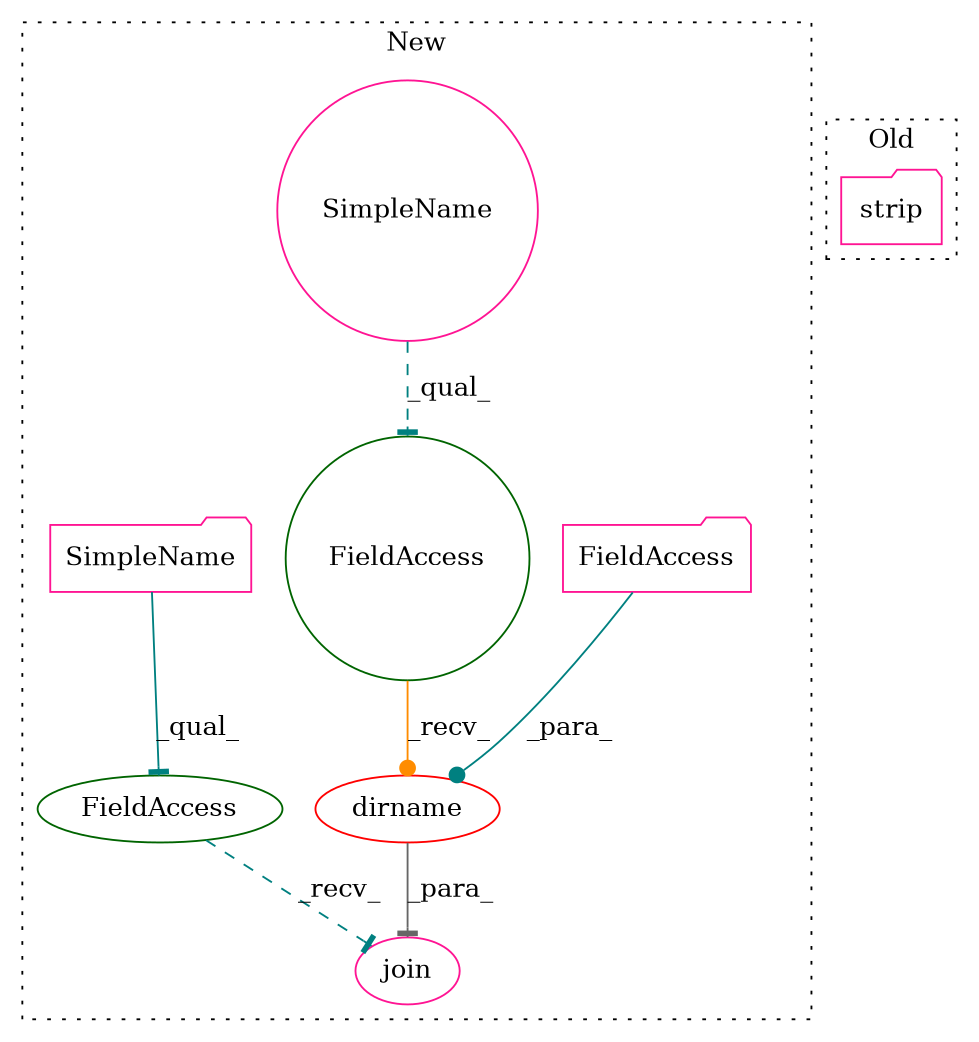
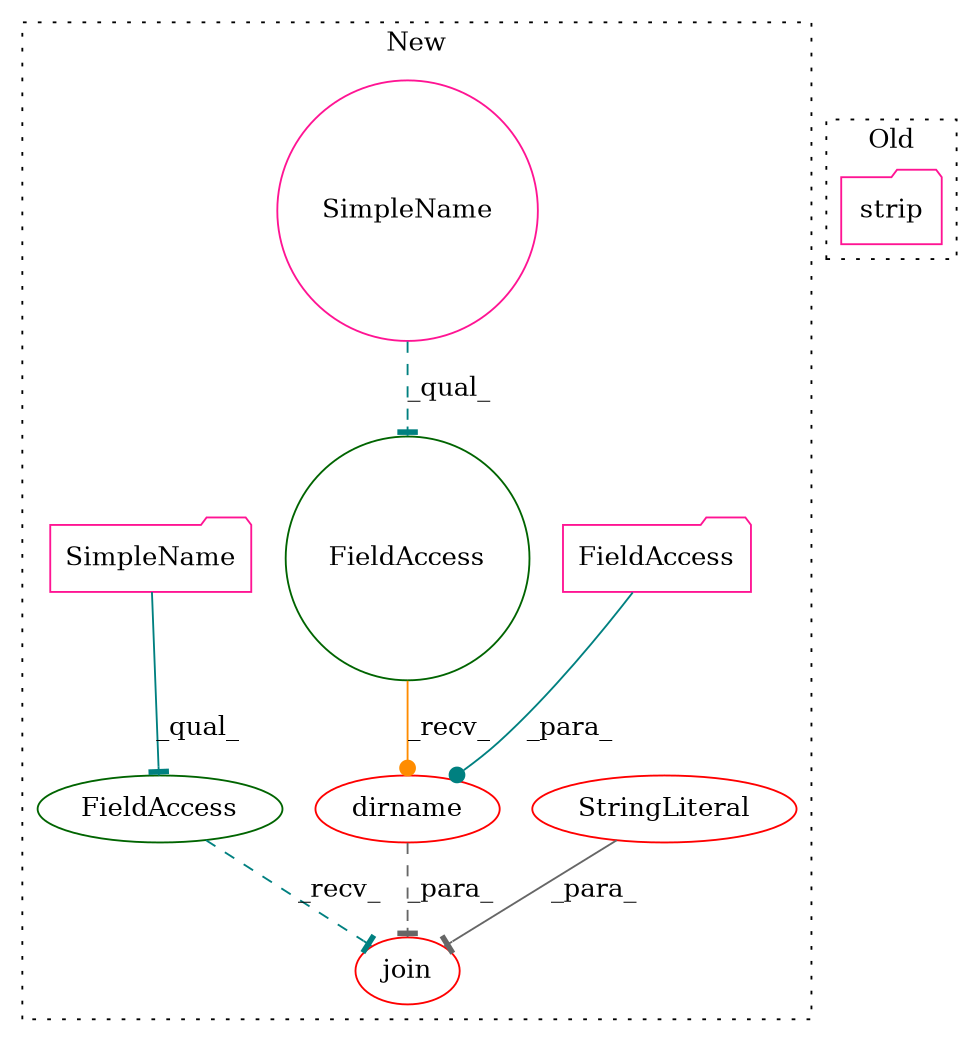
  digraph {
    node [a=32 color=deeppink l=7 s=1811 shape=ellipse]
    edge [arrowhead=tee color=teal style=solid]
    n1 [color=red l="8,1" label=dirname s="1819,1835"]
    n2 [a=22 color=darkgreen label=FieldAccess shape=circle]
-   n3 [l="5,1" label=join s="2904,2937"]
+   n3 [color=red l="5,1" label=join s="2904,2937"]
    n4 [a=22 color=darkgreen label=FieldAccess s=2896]
+   n5 [a=45 color=red l=19 label=StringLiteral s=2918]
    n6 [a=22 l=8 label=FieldAccess s=1827 shape=folder]
    n7 [a=42 l=2 label=SimpleName shape=circle]
    n8 [a=42 l=2 label=SimpleName s=2896 shape=folder]
    n9 [label=strip s=3276 shape=folder]
    subgraph cluster_1 {
      label=New
      style=dotted
      n1
      n2
      n3
      n4
+     n5
      n6
      n7
      n8
    }
    subgraph cluster_2 {
      label=Old
      style=dotted
      n9
    }
-   n1 -> n3 [color=gray40 label=_para_]
+   n1 -> n3 [color=gray40 label=_para_ style=dashed]
    n2 -> n1 [arrowhead=dot color=darkorange label=_recv_]
    n4 -> n3 [label=_recv_ style=dashed]
+   n5 -> n3 [color=gray40 label=_para_]
    n6 -> n1 [arrowhead=dot label=_para_]
    n7 -> n2 [label=_qual_ style=dashed]
    n8 -> n4 [label=_qual_]
  }
